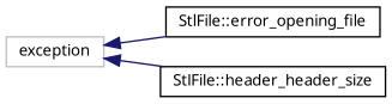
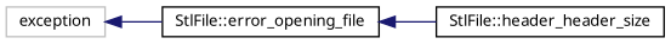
  digraph {
    fontname="Noto Sans"
    rankdir=LR
    node [color=black fillcolor=white fontname="Noto Sans" fontsize=10 shape=record style=filled]
    edge [color=midnightblue dir=back fontname="Noto Sans" fontsize=10 labelfontname=Helvetica labelfontsize=10 style=solid]
    n1 [color=grey75 height=0.2 label=exception width=0.4]
    n2 [height=0.2 label="StlFile::error_opening_file" width=0.4]
    n3 [height=0.2 label="StlFile::header_header_size" width=0.4]
    n1 -> n2
-   n1 -> n3
+   n2 -> n3
  }
